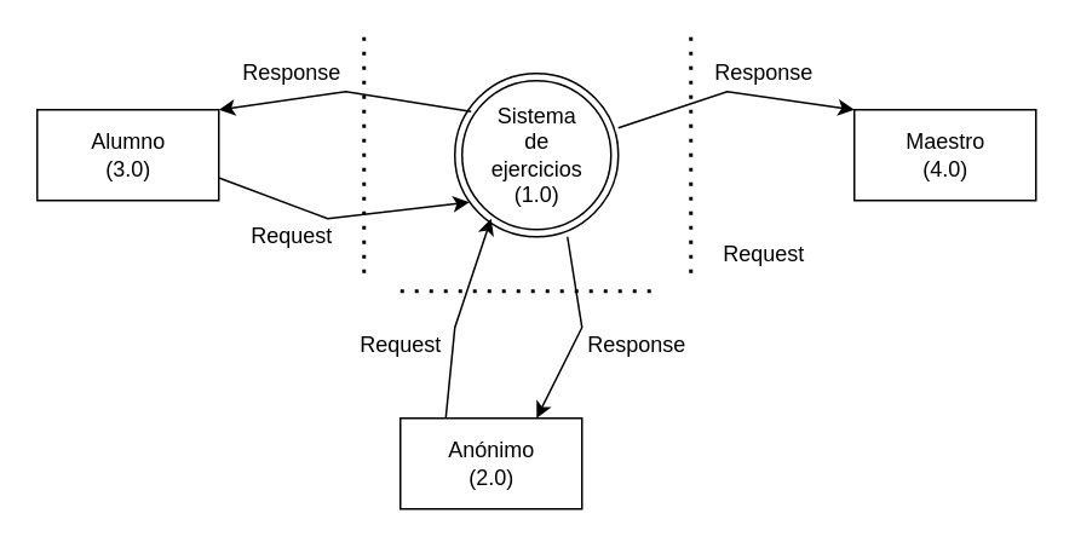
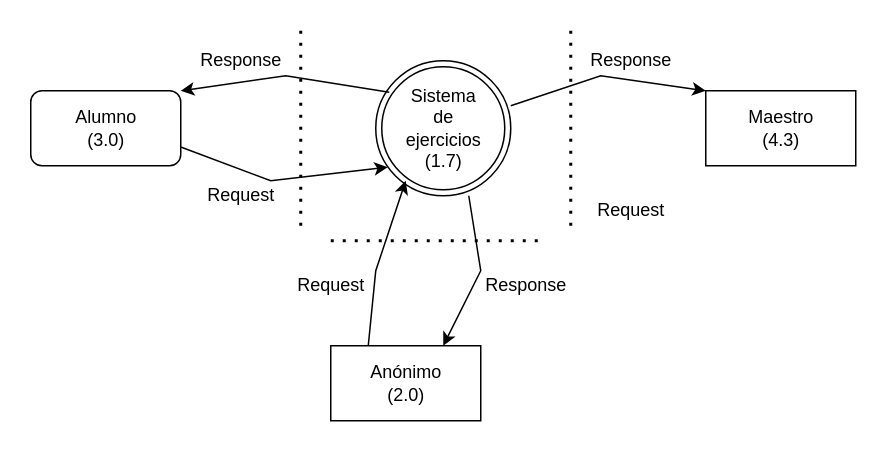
  <mxCell id="0" />
  <mxCell id="1" parent="0" />
- <mxCell id="2" value="&lt;div&gt;Sistema&lt;/div&gt;&lt;div&gt;de&lt;/div&gt;&lt;div&gt;ejercicios&lt;/div&gt;&lt;div&gt;(1.0)&lt;br&gt;&lt;/div&gt;" style="ellipse;shape=doubleEllipse;html=1;dashed=0;whitespace=wrap;aspect=fixed;" vertex="1" parent="1"><mxGeometry x="250" y="40" width="90" height="90" as="geometry" /></mxCell>
- <mxCell id="3" value="&lt;div&gt;Maestro&lt;/div&gt;&lt;div&gt;(4.0)&lt;/div&gt;" style="html=1;dashed=0;whitespace=wrap;" vertex="1" parent="1"><mxGeometry x="470" y="60" width="100" height="50" as="geometry" /></mxCell>
+ <mxCell id="2" value="&lt;div&gt;Sistema&lt;/div&gt;&lt;div&gt;de&lt;/div&gt;&lt;div&gt;ejercicios&lt;/div&gt;&lt;div&gt;(1.7)&lt;br&gt;&lt;/div&gt;" style="ellipse;shape=doubleEllipse;html=1;dashed=0;whitespace=wrap;aspect=fixed;" vertex="1" parent="1"><mxGeometry x="250" y="40" width="90" height="90" as="geometry" /></mxCell>
+ <mxCell id="3" value="&lt;div&gt;Maestro&lt;/div&gt;&lt;div&gt;(4.3)&lt;/div&gt;" style="html=1;dashed=0;whitespace=wrap;" vertex="1" parent="1"><mxGeometry x="470" y="60" width="100" height="50" as="geometry" /></mxCell>
  <mxCell id="4" value="&lt;div&gt;Anónimo&lt;/div&gt;&lt;div&gt;(2.0)&lt;/div&gt;" style="html=1;dashed=0;whitespace=wrap;" vertex="1" parent="1"><mxGeometry x="220" y="230" width="100" height="50" as="geometry" /></mxCell>
- <mxCell id="5" value="&lt;div&gt;Alumno&lt;/div&gt;&lt;div&gt;(3.0)&lt;/div&gt;" style="html=1;dashed=0;whitespace=wrap;" vertex="1" parent="1"><mxGeometry x="20" y="60" width="100" height="50" as="geometry" /></mxCell>
+ <mxCell id="5" value="&lt;div&gt;Alumno&lt;/div&gt;&lt;div&gt;(3.0)&lt;/div&gt;" style="html=1;dashed=0;whitespace=wrap;rounded=1;" vertex="1" parent="1"><mxGeometry x="20" y="60" width="100" height="50" as="geometry" /></mxCell>
  <mxCell id="6" value="" style="endArrow=classic;html=1;rounded=0;entryX=0;entryY=0;entryDx=0;entryDy=0;" edge="1" parent="1" target="3"><mxGeometry width="50" height="50" relative="1" as="geometry"><mxPoint x="340" y="70" as="sourcePoint" /><mxPoint x="390" y="20" as="targetPoint" /><Array as="points"><mxPoint x="400" y="50" /></Array></mxGeometry></mxCell>
  <mxCell id="7" value="" style="endArrow=classic;html=1;rounded=0;entryX=0.089;entryY=0.789;entryDx=0;entryDy=0;entryPerimeter=0;exitX=1;exitY=0.75;exitDx=0;exitDy=0;" edge="1" parent="1" source="5" target="2"><mxGeometry width="50" height="50" relative="1" as="geometry"><mxPoint x="120" y="110" as="sourcePoint" /><mxPoint x="250" y="100" as="targetPoint" /><Array as="points"><mxPoint x="180" y="120" /></Array></mxGeometry></mxCell>
  <mxCell id="8" value="" style="endArrow=classic;html=1;rounded=0;entryX=1;entryY=0;entryDx=0;entryDy=0;exitX=0.1;exitY=0.233;exitDx=0;exitDy=0;exitPerimeter=0;" edge="1" parent="1" source="2" target="5"><mxGeometry width="50" height="50" relative="1" as="geometry"><mxPoint x="250" y="170" as="sourcePoint" /><mxPoint x="300" y="120" as="targetPoint" /><Array as="points"><mxPoint x="190" y="50" /></Array></mxGeometry></mxCell>
  <mxCell id="9" value="" style="endArrow=classic;html=1;rounded=0;entryX=0.222;entryY=0.889;entryDx=0;entryDy=0;entryPerimeter=0;exitX=0.25;exitY=0;exitDx=0;exitDy=0;" edge="1" parent="1" source="4" target="2"><mxGeometry width="50" height="50" relative="1" as="geometry"><mxPoint x="250" y="170" as="sourcePoint" /><mxPoint x="300" y="120" as="targetPoint" /><Array as="points"><mxPoint x="250" y="180" /></Array></mxGeometry></mxCell>
  <mxCell id="10" value="" style="endArrow=classic;html=1;rounded=0;entryX=0.75;entryY=0;entryDx=0;entryDy=0;exitX=0.689;exitY=1;exitDx=0;exitDy=0;exitPerimeter=0;" edge="1" parent="1" source="2" target="4"><mxGeometry width="50" height="50" relative="1" as="geometry"><mxPoint x="250" y="170" as="sourcePoint" /><mxPoint x="300" y="120" as="targetPoint" /><Array as="points"><mxPoint x="320" y="180" /></Array></mxGeometry></mxCell>
  <mxCell id="11" value="" style="endArrow=none;dashed=1;html=1;dashPattern=1 3;strokeWidth=2;rounded=0;" edge="1" parent="1"><mxGeometry width="50" height="50" relative="1" as="geometry"><mxPoint x="220" y="160" as="sourcePoint" /><mxPoint x="360" y="160" as="targetPoint" /></mxGeometry></mxCell>
  <mxCell id="12" value="" style="endArrow=none;dashed=1;html=1;dashPattern=1 3;strokeWidth=2;rounded=0;" edge="1" parent="1"><mxGeometry width="50" height="50" relative="1" as="geometry"><mxPoint x="380" y="150" as="sourcePoint" /><mxPoint x="380" y="20" as="targetPoint" /></mxGeometry></mxCell>
  <mxCell id="13" value="" style="endArrow=none;dashed=1;html=1;dashPattern=1 3;strokeWidth=2;rounded=0;" edge="1" parent="1"><mxGeometry width="50" height="50" relative="1" as="geometry"><mxPoint x="200" y="150" as="sourcePoint" /><mxPoint x="200" y="20" as="targetPoint" /></mxGeometry></mxCell>
  <mxCell id="14" value="Request" style="text;html=1;align=center;verticalAlign=middle;resizable=0;points=[];autosize=1;strokeColor=none;fillColor=none;" vertex="1" parent="1"><mxGeometry x="190" y="180" width="60" height="20" as="geometry" /></mxCell>
  <mxCell id="15" value="Request" style="text;html=1;align=center;verticalAlign=middle;resizable=0;points=[];autosize=1;strokeColor=none;fillColor=none;" vertex="1" parent="1"><mxGeometry x="130" y="120" width="60" height="20" as="geometry" /></mxCell>
  <mxCell id="16" value="Request" style="text;html=1;align=center;verticalAlign=middle;resizable=0;points=[];autosize=1;strokeColor=none;fillColor=none;" vertex="1" parent="1"><mxGeometry x="390" y="130" width="60" height="20" as="geometry" /></mxCell>
  <mxCell id="17" value="Response" style="text;html=1;align=center;verticalAlign=middle;resizable=0;points=[];autosize=1;strokeColor=none;fillColor=none;" vertex="1" parent="1"><mxGeometry x="315" y="180" width="70" height="20" as="geometry" /></mxCell>
  <mxCell id="18" value="Response" style="text;html=1;align=center;verticalAlign=middle;resizable=0;points=[];autosize=1;strokeColor=none;fillColor=none;" vertex="1" parent="1"><mxGeometry x="385" y="30" width="70" height="20" as="geometry" /></mxCell>
  <mxCell id="19" value="Response" style="text;html=1;align=center;verticalAlign=middle;resizable=0;points=[];autosize=1;strokeColor=none;fillColor=none;" vertex="1" parent="1"><mxGeometry x="125" y="30" width="70" height="20" as="geometry" /></mxCell>
